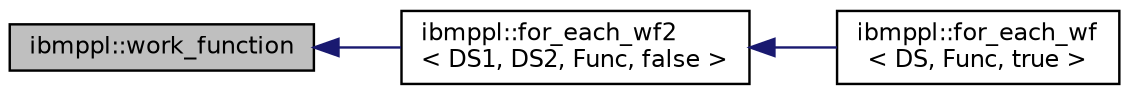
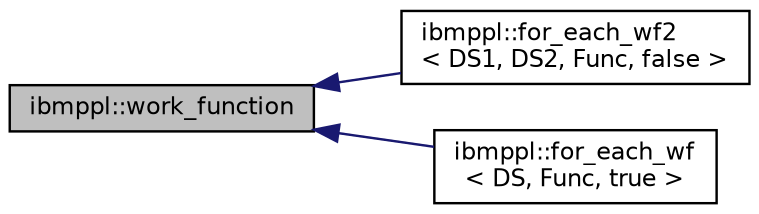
  digraph {
    rankdir=LR
    node [color=black fillcolor=white fontname=Helvetica fontsize=10 shape=record style=filled]
    edge [color=midnightblue dir=back fontname=Helvetica fontsize=10 labelfontname=Helvetica labelfontsize=10 style=solid]
    n1 [fillcolor=grey75 fontcolor=black height=0.2 label="ibmppl::work_function" width=0.4]
    n2 [height=0.2 label="ibmppl::for_each_wf2\l\< DS1, DS2, Func, false \>" width=0.4]
    n3 [height=0.2 label="ibmppl::for_each_wf\l\< DS, Func, true \>" width=0.4]
    n1 -> n2
-   n2 -> n3
+   n1 -> n3
  }
